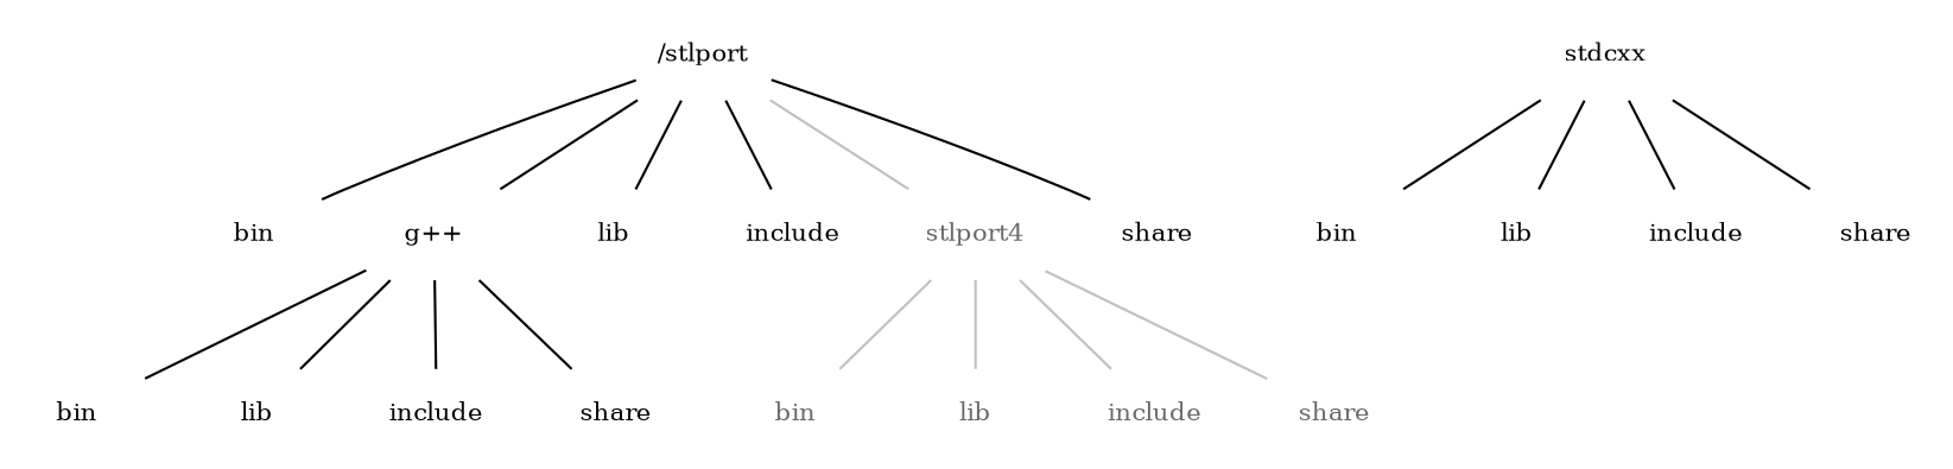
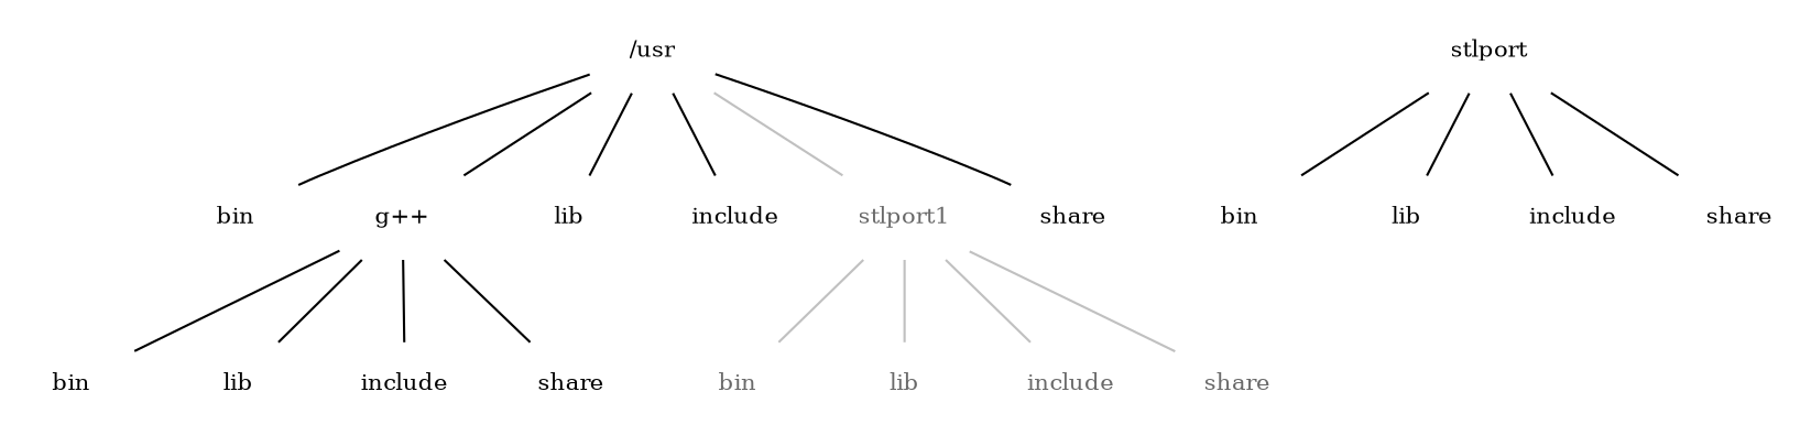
  digraph {
    node [fontsize="10pt" shape=plaintext]
    edge [dir=none]
-   n1 [label="/stlport"]
+   n1 [label="/usr"]
    bin
    n3 [label="g++"]
    lib
    include
-   stlport4 [fontcolor=dimgray]
+   stlport4 [fontcolor=dimgray label=stlport1]
    share
    n8 [label=bin]
    n9 [label=lib]
    n10 [label=include]
    n11 [label=share]
    n12 [label=bin]
-   stdcxx
+   stdcxx [label=stlport]
    n14 [label=lib]
    n15 [label=include]
    n16 [label=share]
    n17 [fontcolor=dimgray label=bin]
    n18 [fontcolor=dimgray label=lib]
    n19 [fontcolor=dimgray label=include]
    n20 [fontcolor=dimgray label=share]
    n1 -> bin
    n1 -> n3
    n1 -> lib
    n1 -> include
    n1 -> stlport4 [color=gray]
    n1 -> share
    n3 -> n8
    n3 -> n9
    n3 -> n10
    n3 -> n11
    stlport4 -> n17 [color=gray]
    stlport4 -> n18 [color=gray]
    stlport4 -> n19 [color=gray]
    stlport4 -> n20 [color=gray]
    stdcxx -> n12
    stdcxx -> n14
    stdcxx -> n15
    stdcxx -> n16
  }
